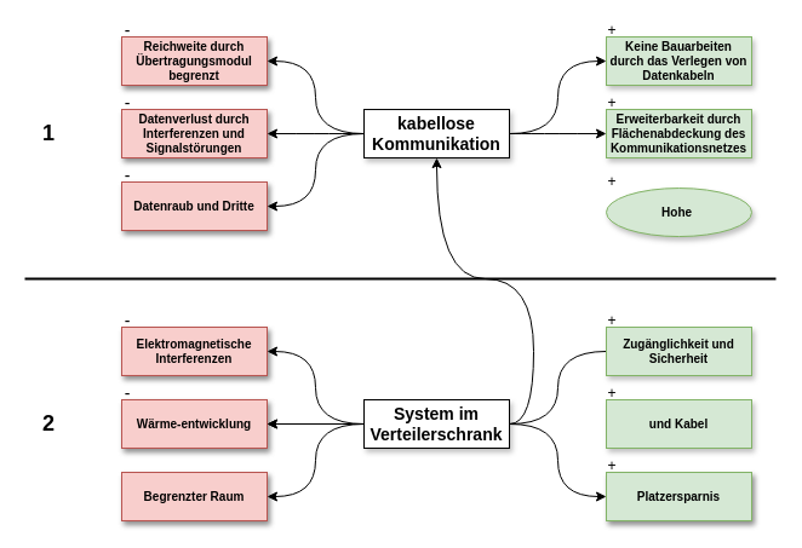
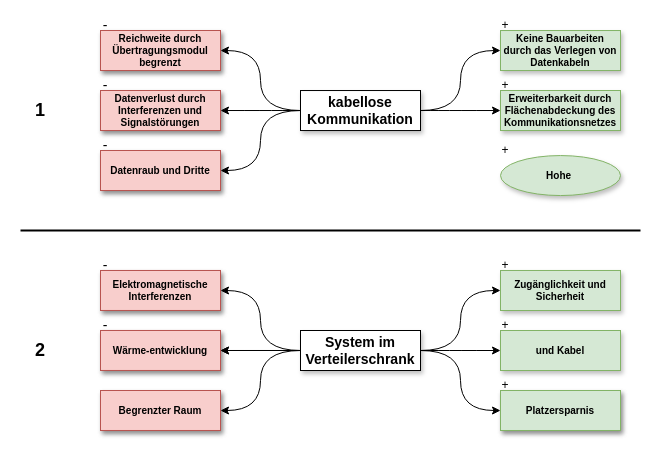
  <mxCell id="0" />
  <mxCell id="1" parent="0" />
  <mxCell id="2" style="edgeStyle=orthogonalEdgeStyle;rounded=0;orthogonalLoop=1;jettySize=auto;html=1;exitX=1;exitY=0.5;exitDx=0;exitDy=0;entryX=0;entryY=0.5;entryDx=0;entryDy=0;curved=1;" edge="1" parent="1" source="8" target="9"><mxGeometry relative="1" as="geometry" /></mxCell>
  <mxCell id="3" style="edgeStyle=orthogonalEdgeStyle;rounded=0;orthogonalLoop=1;jettySize=auto;html=1;exitX=0;exitY=0.5;exitDx=0;exitDy=0;entryX=1;entryY=0.5;entryDx=0;entryDy=0;curved=1;" edge="1" parent="1" source="8" target="14"><mxGeometry relative="1" as="geometry" /></mxCell>
- <mxCell id="4" style="edgeStyle=orthogonalEdgeStyle;rounded=0;orthogonalLoop=1;jettySize=auto;html=1;exitX=1;exitY=0.5;exitDx=0;exitDy=0;curved=1;" edge="1" parent="1" source="8" target="27"><mxGeometry relative="1" as="geometry" /></mxCell>
+ <mxCell id="4" style="edgeStyle=orthogonalEdgeStyle;rounded=0;orthogonalLoop=1;jettySize=auto;html=1;exitX=1;exitY=0.5;exitDx=0;exitDy=0;entryX=0;entryY=0.5;entryDx=0;entryDy=0;curved=1;" edge="1" parent="1" source="8" target="10"><mxGeometry relative="1" as="geometry" /></mxCell>
  <mxCell id="5" style="edgeStyle=orthogonalEdgeStyle;rounded=0;orthogonalLoop=1;jettySize=auto;html=1;exitX=0;exitY=0.5;exitDx=0;exitDy=0;entryX=1;entryY=0.5;entryDx=0;entryDy=0;" edge="1" parent="1" source="8" target="13"><mxGeometry relative="1" as="geometry" /></mxCell>
- <mxCell id="6" style="edgeStyle=orthogonalEdgeStyle;rounded=0;orthogonalLoop=1;jettySize=auto;html=1;exitX=1;exitY=0.5;exitDx=0;exitDy=0;entryX=0;entryY=0.5;entryDx=0;entryDy=0;curved=1;endArrow=none;" edge="1" parent="1" source="8" target="11"><mxGeometry relative="1" as="geometry" /></mxCell>
+ <mxCell id="6" style="edgeStyle=orthogonalEdgeStyle;rounded=0;orthogonalLoop=1;jettySize=auto;html=1;exitX=1;exitY=0.5;exitDx=0;exitDy=0;entryX=0;entryY=0.5;entryDx=0;entryDy=0;curved=1;" edge="1" parent="1" source="8" target="11"><mxGeometry relative="1" as="geometry" /></mxCell>
  <mxCell id="7" style="edgeStyle=orthogonalEdgeStyle;rounded=0;orthogonalLoop=1;jettySize=auto;html=1;exitX=0;exitY=0.5;exitDx=0;exitDy=0;entryX=1;entryY=0.5;entryDx=0;entryDy=0;curved=1;" edge="1" parent="1" source="8" target="12"><mxGeometry relative="1" as="geometry" /></mxCell>
  <mxCell id="8" value="System im Verteilerschrank" style="rounded=0;whiteSpace=wrap;html=1;fontStyle=1;fontSize=14;shadow=1;" vertex="1" parent="1"><mxGeometry x="300" y="330" width="120" height="40" as="geometry" /></mxCell>
  <mxCell id="9" value="Platzersparnis" style="whiteSpace=wrap;html=1;fontSize=14;rounded=0;fontStyle=1;fillColor=#d5e8d4;strokeColor=#82b366;shadow=1;" vertex="1" parent="1"><mxGeometry x="500" y="390.02" width="120" height="40" as="geometry" /></mxCell>
  <mxCell id="10" value="und Kabel" style="whiteSpace=wrap;html=1;fontSize=10;rounded=0;fontStyle=1;fillColor=#d5e8d4;strokeColor=#82b366;shadow=1;" vertex="1" parent="1"><mxGeometry x="500" y="330" width="120" height="40" as="geometry" /></mxCell>
  <mxCell id="11" value="Zugänglichkeit und Sicherheit" style="whiteSpace=wrap;html=1;fontSize=10;rounded=0;fontStyle=1;fillColor=#d5e8d4;strokeColor=#82b366;shadow=1;" vertex="1" parent="1"><mxGeometry x="500" y="269.97" width="120" height="40.03" as="geometry" /></mxCell>
  <mxCell id="12" value="Elektromagnetische Interferenzen" style="whiteSpace=wrap;html=1;fontSize=12;rounded=0;fontStyle=1;fillColor=#f8cecc;strokeColor=#b85450;shadow=1;" vertex="1" parent="1"><mxGeometry x="100" y="270" width="120" height="40" as="geometry" /></mxCell>
  <mxCell id="13" value="Wärme-entwicklung" style="whiteSpace=wrap;html=1;fontSize=14;rounded=0;fontStyle=1;fillColor=#f8cecc;strokeColor=#b85450;shadow=1;" vertex="1" parent="1"><mxGeometry x="100" y="330" width="120" height="40" as="geometry" /></mxCell>
  <mxCell id="14" value="Begrenzter Raum" style="whiteSpace=wrap;html=1;fontSize=14;rounded=0;fontStyle=1;fillColor=#f8cecc;strokeColor=#b85450;shadow=1;" vertex="1" parent="1"><mxGeometry x="100" y="390.02" width="120" height="40" as="geometry" /></mxCell>
  <mxCell id="15" value="2" style="rounded=0;whiteSpace=wrap;html=1;strokeColor=none;fontSize=18;fontStyle=1;fillColor=none;" vertex="1" parent="1"><mxGeometry x="20" y="330" width="40" height="40" as="geometry" /></mxCell>
  <mxCell id="16" value="+" style="rounded=0;whiteSpace=wrap;html=1;fillColor=none;strokeColor=none;" vertex="1" parent="1"><mxGeometry x="500" y="379.99" width="10" height="10" as="geometry" /></mxCell>
  <mxCell id="17" value="+" style="rounded=0;whiteSpace=wrap;html=1;fillColor=none;strokeColor=none;" vertex="1" parent="1"><mxGeometry x="500" y="319.97" width="10" height="10" as="geometry" /></mxCell>
  <mxCell id="18" value="+" style="rounded=0;whiteSpace=wrap;html=1;fillColor=none;strokeColor=none;" vertex="1" parent="1"><mxGeometry x="500" y="260" width="10" height="10" as="geometry" /></mxCell>
  <mxCell id="19" value="-" style="rounded=0;whiteSpace=wrap;html=1;fillColor=none;strokeColor=none;fontSize=14;" vertex="1" parent="1"><mxGeometry x="100" y="400" width="10" height="10" as="geometry" /></mxCell>
  <mxCell id="20" value="-" style="rounded=0;whiteSpace=wrap;html=1;fillColor=none;strokeColor=none;fontSize=14;" vertex="1" parent="1"><mxGeometry x="100" y="320" width="10" height="10" as="geometry" /></mxCell>
  <mxCell id="21" value="-" style="rounded=0;whiteSpace=wrap;html=1;fillColor=none;strokeColor=none;fontSize=14;" vertex="1" parent="1"><mxGeometry x="100" y="260" width="10" height="10" as="geometry" /></mxCell>
  <mxCell id="22" style="edgeStyle=orthogonalEdgeStyle;rounded=0;orthogonalLoop=1;jettySize=auto;html=1;exitX=0;exitY=0.5;exitDx=0;exitDy=0;entryX=1;entryY=0.5;entryDx=0;entryDy=0;curved=1;" edge="1" parent="1" source="27" target="32"><mxGeometry relative="1" as="geometry" /></mxCell>
  <mxCell id="23" style="edgeStyle=orthogonalEdgeStyle;rounded=0;orthogonalLoop=1;jettySize=auto;html=1;exitX=0;exitY=0.5;exitDx=0;exitDy=0;entryX=1;entryY=0.5;entryDx=0;entryDy=0;curved=1;" edge="1" parent="1" source="27" target="31"><mxGeometry relative="1" as="geometry" /></mxCell>
  <mxCell id="24" style="edgeStyle=orthogonalEdgeStyle;rounded=0;orthogonalLoop=1;jettySize=auto;html=1;exitX=0;exitY=0.5;exitDx=0;exitDy=0;entryX=1;entryY=0.5;entryDx=0;entryDy=0;curved=1;" edge="1" parent="1" source="27" target="33"><mxGeometry relative="1" as="geometry" /></mxCell>
  <mxCell id="25" style="edgeStyle=orthogonalEdgeStyle;rounded=0;orthogonalLoop=1;jettySize=auto;html=1;exitX=1;exitY=0.5;exitDx=0;exitDy=0;entryX=0;entryY=0.5;entryDx=0;entryDy=0;curved=1;" edge="1" parent="1" source="27" target="29"><mxGeometry relative="1" as="geometry" /></mxCell>
  <mxCell id="26" style="edgeStyle=orthogonalEdgeStyle;rounded=0;orthogonalLoop=1;jettySize=auto;html=1;exitX=1;exitY=0.5;exitDx=0;exitDy=0;entryX=0;entryY=0.5;entryDx=0;entryDy=0;curved=1;" edge="1" parent="1" source="27" target="30"><mxGeometry relative="1" as="geometry" /></mxCell>
  <mxCell id="27" value="kabellose Kommunikation" style="rounded=0;whiteSpace=wrap;html=1;fontStyle=1;fontSize=14;shadow=1;" vertex="1" parent="1"><mxGeometry x="300" y="90.03" width="120" height="40" as="geometry" /></mxCell>
  <mxCell id="28" value="Hohe&amp;nbsp;" style="ellipse;whiteSpace=wrap;html=1;fontSize=10;fontStyle=1;fillColor=#d5e8d4;strokeColor=#82b366;shadow=1;" vertex="1" parent="1"><mxGeometry x="500" y="155.05" width="120" height="40" as="geometry" /></mxCell>
  <mxCell id="29" value="Keine Bauarbeiten durch das Verlegen von Datenkabeln" style="whiteSpace=wrap;html=1;fontSize=10;rounded=0;fontStyle=1;fillColor=#d5e8d4;strokeColor=#82b366;shadow=1;" vertex="1" parent="1"><mxGeometry x="500" y="30.03" width="120" height="40" as="geometry" /></mxCell>
  <mxCell id="30" value="Erweiterbarkeit durch Flächenabdeckung des Kommunikationsnetzes" style="whiteSpace=wrap;html=1;fontSize=10;rounded=0;fontStyle=1;fillColor=#d5e8d4;strokeColor=#82b366;shadow=1;" vertex="1" parent="1"><mxGeometry x="500" y="90" width="120" height="40.03" as="geometry" /></mxCell>
  <mxCell id="31" value="Interferenzen und Signalstörungen" style="whiteSpace=wrap;html=1;fontSize=14;rounded=0;fontStyle=1;fillColor=#f8cecc;strokeColor=#b85450;shadow=1;" vertex="1" parent="1"><mxGeometry x="100" y="90.03" width="120" height="40" as="geometry" /></mxCell>
  <mxCell id="32" value="Begrenzte Reichweite" style="whiteSpace=wrap;html=1;fontSize=14;rounded=0;fontStyle=1;fillColor=#f8cecc;strokeColor=#b85450;shadow=1;" vertex="1" parent="1"><mxGeometry x="100" y="30.03" width="120" height="40" as="geometry" /></mxCell>
  <mxCell id="33" value="Sicherheits-risiken" style="whiteSpace=wrap;html=1;fontSize=14;rounded=0;fontStyle=1;fillColor=#f8cecc;strokeColor=#b85450;shadow=1;" vertex="1" parent="1"><mxGeometry x="100" y="150.03" width="120" height="40" as="geometry" /></mxCell>
  <mxCell id="34" value="" style="endArrow=none;html=1;rounded=0;strokeWidth=2;" edge="1" parent="1"><mxGeometry width="50" height="50" relative="1" as="geometry"><mxPoint x="20" y="230.03" as="sourcePoint" /><mxPoint x="640" y="230.03" as="targetPoint" /></mxGeometry></mxCell>
  <mxCell id="35" value="1" style="rounded=0;whiteSpace=wrap;html=1;strokeColor=none;fontSize=18;fontStyle=1;fillColor=none;" vertex="1" parent="1"><mxGeometry x="20" y="90.03" width="40" height="40" as="geometry" /></mxCell>
  <mxCell id="36" value="+" style="rounded=0;whiteSpace=wrap;html=1;fillColor=none;strokeColor=none;" vertex="1" parent="1"><mxGeometry x="500" y="145.02" width="10" height="10" as="geometry" /></mxCell>
  <mxCell id="37" value="+" style="rounded=0;whiteSpace=wrap;html=1;fillColor=none;strokeColor=none;" vertex="1" parent="1"><mxGeometry x="500" y="20" width="10" height="10" as="geometry" /></mxCell>
  <mxCell id="38" value="+" style="rounded=0;whiteSpace=wrap;html=1;fillColor=none;strokeColor=none;" vertex="1" parent="1"><mxGeometry x="500" y="80.03" width="10" height="10" as="geometry" /></mxCell>
  <mxCell id="39" value="-" style="rounded=0;whiteSpace=wrap;html=1;fillColor=none;strokeColor=none;fontSize=14;" vertex="1" parent="1"><mxGeometry x="100" y="140.03" width="10" height="10" as="geometry" /></mxCell>
  <mxCell id="40" value="-" style="rounded=0;whiteSpace=wrap;html=1;fillColor=none;strokeColor=none;fontSize=14;" vertex="1" parent="1"><mxGeometry x="100" y="20.03" width="10" height="10" as="geometry" /></mxCell>
  <mxCell id="41" value="-" style="rounded=0;whiteSpace=wrap;html=1;fillColor=none;strokeColor=none;fontSize=14;" vertex="1" parent="1"><mxGeometry x="100" y="80.03" width="10" height="10" as="geometry" /></mxCell>
  <mxCell id="42" style="edgeStyle=orthogonalEdgeStyle;rounded=0;orthogonalLoop=1;jettySize=auto;html=1;exitX=0;exitY=0.5;exitDx=0;exitDy=0;entryX=1;entryY=0.5;entryDx=0;entryDy=0;curved=1;" edge="1" parent="1"><mxGeometry relative="1" as="geometry"><mxPoint x="300" y="349.99" as="sourcePoint" /><mxPoint x="220" y="349.99" as="targetPoint" /></mxGeometry></mxCell>
  <mxCell id="43" value="Reichweite durch Übertragungsmodul begrenzt" style="whiteSpace=wrap;html=1;fontSize=10;rounded=0;fontStyle=1;fillColor=#f8cecc;strokeColor=#b85450;shadow=1;" vertex="1" parent="1"><mxGeometry x="100" y="30" width="120" height="40" as="geometry" /></mxCell>
  <mxCell id="44" value="Datenverlust durch Interferenzen und Signalstörungen" style="whiteSpace=wrap;html=1;fontSize=10;rounded=0;fontStyle=1;fillColor=#f8cecc;strokeColor=#b85450;shadow=1;" vertex="1" parent="1"><mxGeometry x="100" y="90" width="120" height="40" as="geometry" /></mxCell>
  <mxCell id="45" value="Datenraub und Dritte" style="whiteSpace=wrap;html=1;fontSize=10;rounded=0;fontStyle=1;fillColor=#f8cecc;strokeColor=#b85450;shadow=1;" vertex="1" parent="1"><mxGeometry x="100" y="150" width="120" height="40" as="geometry" /></mxCell>
  <mxCell id="46" value="Elektromagnetische Interferenzen" style="whiteSpace=wrap;html=1;fontSize=10;rounded=0;fontStyle=1;fillColor=#f8cecc;strokeColor=#b85450;shadow=1;" vertex="1" parent="1"><mxGeometry x="100" y="269.97" width="120" height="40" as="geometry" /></mxCell>
  <mxCell id="47" value="Wärme-entwicklung" style="whiteSpace=wrap;html=1;fontSize=10;rounded=0;fontStyle=1;fillColor=#f8cecc;strokeColor=#b85450;shadow=1;" vertex="1" parent="1"><mxGeometry x="100" y="329.97" width="120" height="40" as="geometry" /></mxCell>
  <mxCell id="48" value="Begrenzter Raum" style="whiteSpace=wrap;html=1;fontSize=10;rounded=0;fontStyle=1;fillColor=#f8cecc;strokeColor=#b85450;shadow=1;" vertex="1" parent="1"><mxGeometry x="100" y="389.99" width="120" height="40" as="geometry" /></mxCell>
  <mxCell id="49" value="Platzersparnis" style="whiteSpace=wrap;html=1;fontSize=10;rounded=0;fontStyle=1;fillColor=#d5e8d4;strokeColor=#82b366;shadow=1;" vertex="1" parent="1"><mxGeometry x="500" y="389.99" width="120" height="40" as="geometry" /></mxCell>
